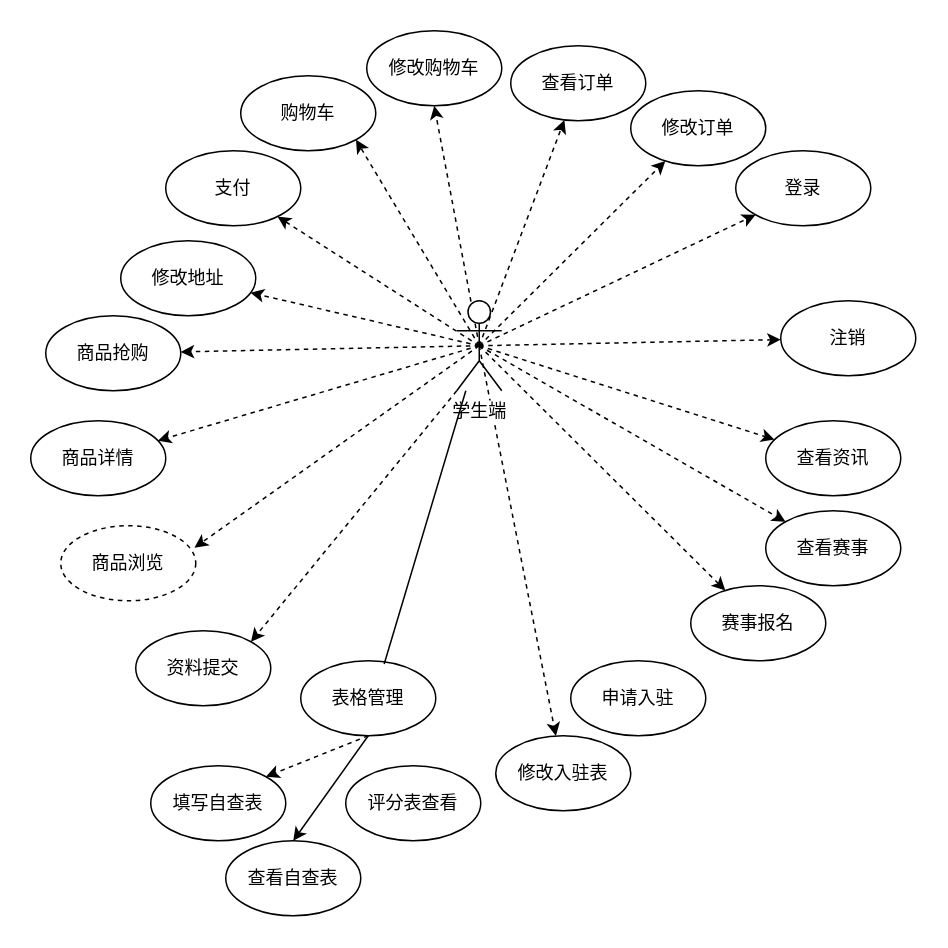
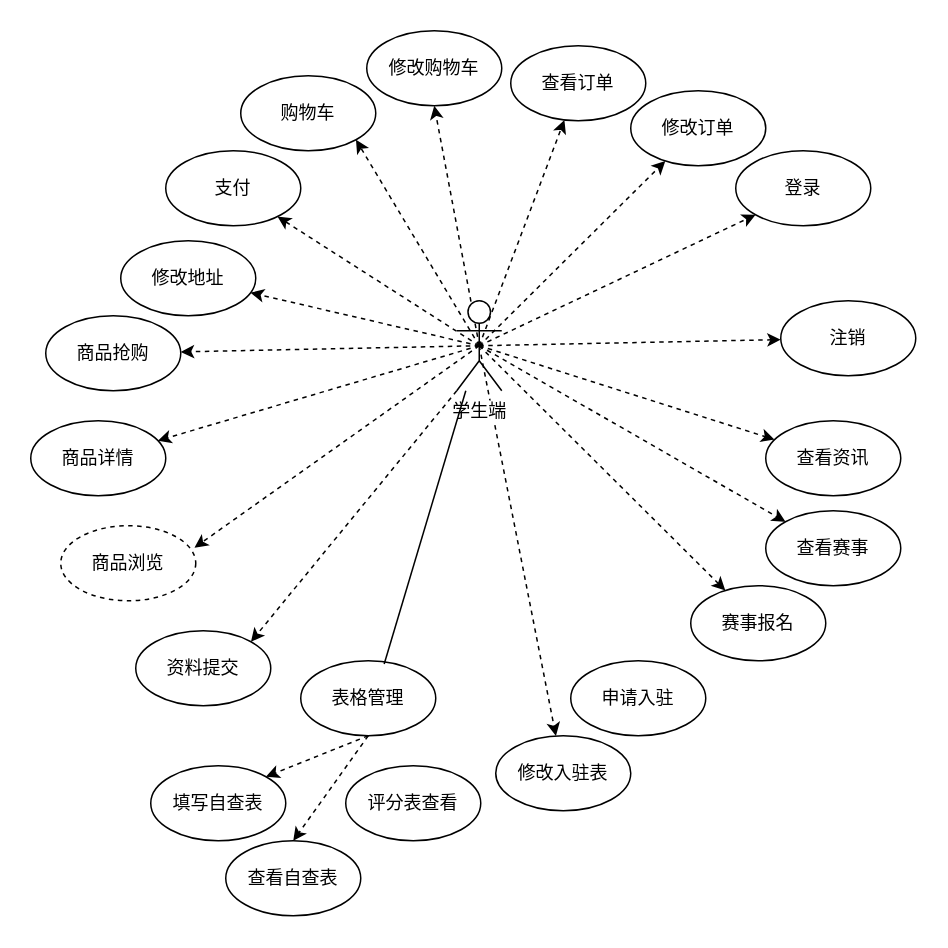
  <mxCell id="0" />
  <mxCell id="1" parent="0" />
  <mxCell id="2" style="rounded=0;orthogonalLoop=1;jettySize=auto;html=1;exitX=0;exitY=1;exitDx=0;exitDy=0;exitPerimeter=0;entryX=1;entryY=0;entryDx=0;entryDy=0;dashed=1;" edge="1" parent="1" source="18" target="32"><mxGeometry relative="1" as="geometry" /></mxCell>
  <mxCell id="3" style="edgeStyle=none;rounded=0;orthogonalLoop=1;jettySize=auto;html=1;exitX=0.5;exitY=0.5;exitDx=0;exitDy=0;exitPerimeter=0;entryX=0.991;entryY=0.292;entryDx=0;entryDy=0;entryPerimeter=0;dashed=1;" edge="1" parent="1" source="18" target="33"><mxGeometry relative="1" as="geometry" /></mxCell>
  <mxCell id="4" style="edgeStyle=none;rounded=0;orthogonalLoop=1;jettySize=auto;html=1;exitX=0.5;exitY=0.5;exitDx=0;exitDy=0;exitPerimeter=0;dashed=1;" edge="1" parent="1" source="18" target="34"><mxGeometry relative="1" as="geometry" /></mxCell>
  <mxCell id="5" style="edgeStyle=none;rounded=0;orthogonalLoop=1;jettySize=auto;html=1;exitX=0.5;exitY=0.5;exitDx=0;exitDy=0;exitPerimeter=0;dashed=1;" edge="1" parent="1" source="18" target="35"><mxGeometry relative="1" as="geometry" /></mxCell>
  <mxCell id="6" style="edgeStyle=none;rounded=0;orthogonalLoop=1;jettySize=auto;html=1;exitX=0.5;exitY=0.5;exitDx=0;exitDy=0;exitPerimeter=0;dashed=1;" edge="1" parent="1" source="18" target="36"><mxGeometry relative="1" as="geometry" /></mxCell>
  <mxCell id="7" style="edgeStyle=none;rounded=0;orthogonalLoop=1;jettySize=auto;html=1;exitX=0.5;exitY=0.5;exitDx=0;exitDy=0;exitPerimeter=0;dashed=1;" edge="1" parent="1" source="18" target="37"><mxGeometry relative="1" as="geometry" /></mxCell>
  <mxCell id="8" style="edgeStyle=none;rounded=0;orthogonalLoop=1;jettySize=auto;html=1;exitX=0.5;exitY=0.5;exitDx=0;exitDy=0;exitPerimeter=0;entryX=1;entryY=1;entryDx=0;entryDy=0;dashed=1;" edge="1" parent="1" source="18" target="38"><mxGeometry relative="1" as="geometry" /></mxCell>
  <mxCell id="9" style="edgeStyle=none;rounded=0;orthogonalLoop=1;jettySize=auto;html=1;exitX=0.5;exitY=0.5;exitDx=0;exitDy=0;exitPerimeter=0;entryX=0.5;entryY=1;entryDx=0;entryDy=0;dashed=1;" edge="1" parent="1" source="18" target="41"><mxGeometry relative="1" as="geometry" /></mxCell>
  <mxCell id="10" style="edgeStyle=none;rounded=0;orthogonalLoop=1;jettySize=auto;html=1;exitX=0.5;exitY=0.5;exitDx=0;exitDy=0;exitPerimeter=0;dashed=1;" edge="1" parent="1" source="18" target="39"><mxGeometry relative="1" as="geometry" /></mxCell>
  <mxCell id="11" style="edgeStyle=none;rounded=0;orthogonalLoop=1;jettySize=auto;html=1;exitX=0.5;exitY=0.5;exitDx=0;exitDy=0;exitPerimeter=0;dashed=1;" edge="1" parent="1" source="18" target="40"><mxGeometry relative="1" as="geometry" /></mxCell>
  <mxCell id="12" style="edgeStyle=none;rounded=0;orthogonalLoop=1;jettySize=auto;html=1;exitX=0.5;exitY=0.5;exitDx=0;exitDy=0;exitPerimeter=0;entryX=0;entryY=1;entryDx=0;entryDy=0;dashed=1;" edge="1" parent="1" source="18" target="19"><mxGeometry relative="1" as="geometry" /></mxCell>
  <mxCell id="13" style="edgeStyle=none;rounded=0;orthogonalLoop=1;jettySize=auto;html=1;exitX=0.5;exitY=0.5;exitDx=0;exitDy=0;exitPerimeter=0;dashed=1;" edge="1" parent="1" source="18" target="20"><mxGeometry relative="1" as="geometry" /></mxCell>
  <mxCell id="14" style="edgeStyle=none;rounded=0;orthogonalLoop=1;jettySize=auto;html=1;exitX=0.5;exitY=0.5;exitDx=0;exitDy=0;exitPerimeter=0;dashed=1;" edge="1" parent="1" source="18" target="21"><mxGeometry relative="1" as="geometry" /></mxCell>
  <mxCell id="15" style="edgeStyle=none;rounded=0;orthogonalLoop=1;jettySize=auto;html=1;exitX=0.5;exitY=0.5;exitDx=0;exitDy=0;exitPerimeter=0;entryX=0;entryY=0;entryDx=0;entryDy=0;dashed=1;" edge="1" parent="1" source="18" target="22"><mxGeometry relative="1" as="geometry" /></mxCell>
  <mxCell id="16" style="edgeStyle=none;rounded=0;orthogonalLoop=1;jettySize=auto;html=1;exitX=0.5;exitY=0.5;exitDx=0;exitDy=0;exitPerimeter=0;dashed=1;" edge="1" parent="1" source="18" target="23"><mxGeometry relative="1" as="geometry" /></mxCell>
  <mxCell id="17" style="edgeStyle=none;rounded=0;orthogonalLoop=1;jettySize=auto;html=1;exitX=0.5;exitY=0.5;exitDx=0;exitDy=0;exitPerimeter=0;dashed=1;" edge="1" parent="1" source="18" target="25"><mxGeometry relative="1" as="geometry" /></mxCell>
  <mxCell id="18" value="学生端" style="shape=umlActor;verticalLabelPosition=bottom;labelBackgroundColor=#ffffff;verticalAlign=top;html=1;outlineConnect=0;" vertex="1" parent="1"><mxGeometry x="304" y="200" width="30" height="60" as="geometry" /></mxCell>
  <mxCell id="19" value="登录" style="ellipse;whiteSpace=wrap;html=1;" vertex="1" parent="1"><mxGeometry x="490" y="100" width="90" height="50" as="geometry" /></mxCell>
  <mxCell id="20" value="注销" style="ellipse;whiteSpace=wrap;html=1;" vertex="1" parent="1"><mxGeometry x="520" y="200" width="90" height="50" as="geometry" /></mxCell>
  <mxCell id="21" value="查看资讯" style="ellipse;whiteSpace=wrap;html=1;" vertex="1" parent="1"><mxGeometry x="510" y="280" width="90" height="50" as="geometry" /></mxCell>
  <mxCell id="22" value="查看赛事" style="ellipse;whiteSpace=wrap;html=1;" vertex="1" parent="1"><mxGeometry x="510" y="340" width="90" height="50" as="geometry" /></mxCell>
  <mxCell id="23" value="赛事报名" style="ellipse;whiteSpace=wrap;html=1;" vertex="1" parent="1"><mxGeometry x="460" y="390" width="90" height="50" as="geometry" /></mxCell>
  <mxCell id="24" value="申请入驻" style="ellipse;whiteSpace=wrap;html=1;" vertex="1" parent="1"><mxGeometry x="380" y="440" width="90" height="50" as="geometry" /></mxCell>
  <mxCell id="25" value="修改入驻表" style="ellipse;whiteSpace=wrap;html=1;" vertex="1" parent="1"><mxGeometry x="330" y="490" width="90" height="50" as="geometry" /></mxCell>
  <mxCell id="26" style="edgeStyle=none;rounded=0;orthogonalLoop=1;jettySize=auto;html=1;exitX=0.5;exitY=1;exitDx=0;exitDy=0;entryX=1;entryY=0;entryDx=0;entryDy=0;dashed=1;" edge="1" parent="1" source="28" target="29"><mxGeometry relative="1" as="geometry" /></mxCell>
- <mxCell id="27" style="edgeStyle=none;rounded=0;orthogonalLoop=1;jettySize=auto;html=1;exitX=0.5;exitY=1;exitDx=0;exitDy=0;entryX=0.5;entryY=0;entryDx=0;entryDy=0;dashed=0;" edge="1" parent="1" source="28" target="31"><mxGeometry relative="1" as="geometry" /></mxCell>
+ <mxCell id="27" style="edgeStyle=none;rounded=0;orthogonalLoop=1;jettySize=auto;html=1;exitX=0.5;exitY=1;exitDx=0;exitDy=0;entryX=0.5;entryY=0;entryDx=0;entryDy=0;dashed=1;" edge="1" parent="1" source="28" target="31"><mxGeometry relative="1" as="geometry" /></mxCell>
  <mxCell id="28" value="表格管理" style="ellipse;whiteSpace=wrap;html=1;" vertex="1" parent="1"><mxGeometry x="200" y="440" width="90" height="50" as="geometry" /></mxCell>
  <mxCell id="29" value="填写自查表" style="ellipse;whiteSpace=wrap;html=1;" vertex="1" parent="1"><mxGeometry x="100" y="510" width="90" height="50" as="geometry" /></mxCell>
  <mxCell id="30" value="评分表查看" style="ellipse;whiteSpace=wrap;html=1;" vertex="1" parent="1"><mxGeometry x="230" y="510" width="90" height="50" as="geometry" /></mxCell>
  <mxCell id="31" value="查看自查表" style="ellipse;whiteSpace=wrap;html=1;" vertex="1" parent="1"><mxGeometry x="150" y="560" width="90" height="50" as="geometry" /></mxCell>
  <mxCell id="32" value="资料提交" style="ellipse;whiteSpace=wrap;html=1;" vertex="1" parent="1"><mxGeometry x="90" y="420" width="90" height="50" as="geometry" /></mxCell>
  <mxCell id="33" value="商品浏览" style="ellipse;whiteSpace=wrap;html=1;dashed=1;" vertex="1" parent="1"><mxGeometry x="40" y="350" width="90" height="50" as="geometry" /></mxCell>
  <mxCell id="34" value="商品详情" style="ellipse;whiteSpace=wrap;html=1;" vertex="1" parent="1"><mxGeometry x="20" y="280" width="90" height="50" as="geometry" /></mxCell>
  <mxCell id="35" value="商品抢购" style="ellipse;whiteSpace=wrap;html=1;" vertex="1" parent="1"><mxGeometry x="30" y="210" width="90" height="50" as="geometry" /></mxCell>
  <mxCell id="36" value="修改地址" style="ellipse;whiteSpace=wrap;html=1;" vertex="1" parent="1"><mxGeometry x="80" y="160" width="90" height="50" as="geometry" /></mxCell>
  <mxCell id="37" value="支付&lt;span style=&quot;color: rgba(0 , 0 , 0 , 0) ; font-family: monospace ; font-size: 0px ; white-space: nowrap&quot;&gt;%3CmxGraphModel%3E%3Croot%3E%3CmxCell%20id%3D%220%22%2F%3E%3CmxCell%20id%3D%221%22%20parent%3D%220%22%2F%3E%3CmxCell%20id%3D%222%22%20value%3D%22%E4%BF%AE%E6%94%B9%E5%9C%B0%E5%9D%80%22%20style%3D%22ellipse%3BwhiteSpace%3Dwrap%3Bhtml%3D1%3B%22%20vertex%3D%221%22%20parent%3D%221%22%3E%3CmxGeometry%20x%3D%22160%22%20y%3D%22220%22%20width%3D%2290%22%20height%3D%2250%22%20as%3D%22geometry%22%2F%3E%3C%2FmxCell%3E%3C%2Froot%3E%3C%2FmxGraphModel%3E&lt;/span&gt;" style="ellipse;whiteSpace=wrap;html=1;" vertex="1" parent="1"><mxGeometry x="110" y="100" width="90" height="50" as="geometry" /></mxCell>
  <mxCell id="38" value="购物车" style="ellipse;whiteSpace=wrap;html=1;" vertex="1" parent="1"><mxGeometry x="160" y="50" width="90" height="50" as="geometry" /></mxCell>
  <mxCell id="39" value="查看订单" style="ellipse;whiteSpace=wrap;html=1;" vertex="1" parent="1"><mxGeometry x="340" y="30" width="90" height="50" as="geometry" /></mxCell>
  <mxCell id="40" value="修改订单" style="ellipse;whiteSpace=wrap;html=1;" vertex="1" parent="1"><mxGeometry x="420" y="60" width="90" height="50" as="geometry" /></mxCell>
  <mxCell id="41" value="修改购物车" style="ellipse;whiteSpace=wrap;html=1;" vertex="1" parent="1"><mxGeometry x="244" y="20" width="90" height="50" as="geometry" /></mxCell>
  <mxCell id="42" value="" style="endArrow=none;html=1;entryX=0.618;entryY=0.044;entryDx=0;entryDy=0;entryPerimeter=0;" edge="1" parent="1" source="18" target="28"><mxGeometry width="50" height="50" relative="1" as="geometry"><mxPoint x="340" y="250" as="sourcePoint" /><mxPoint x="390" y="200" as="targetPoint" /></mxGeometry></mxCell>
